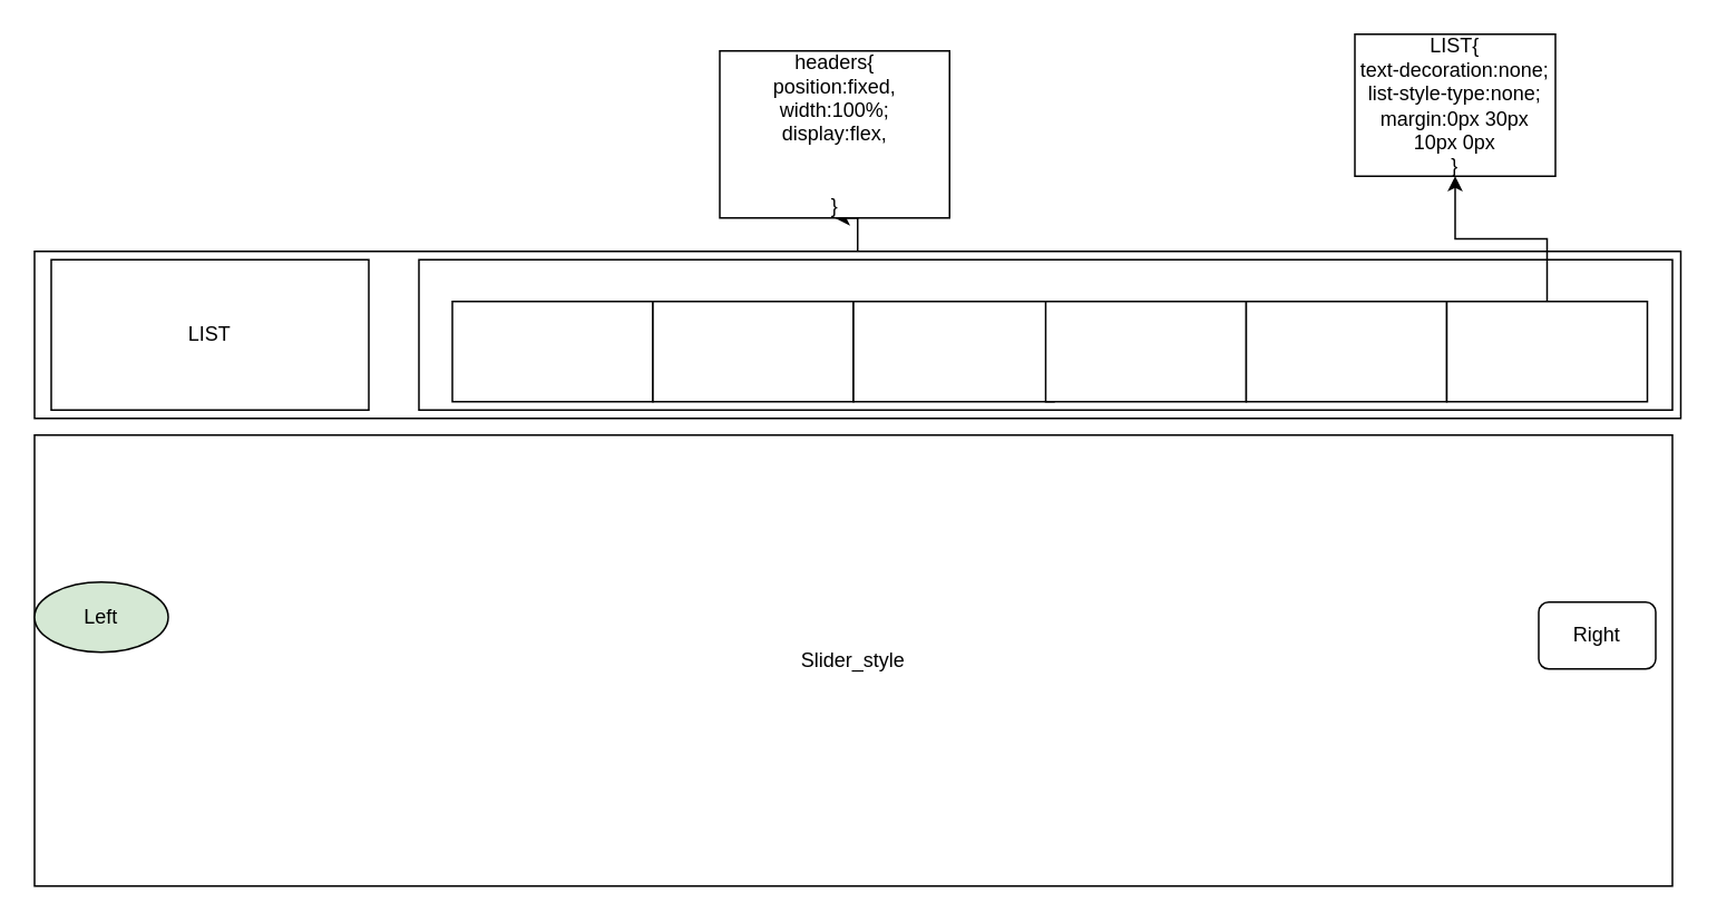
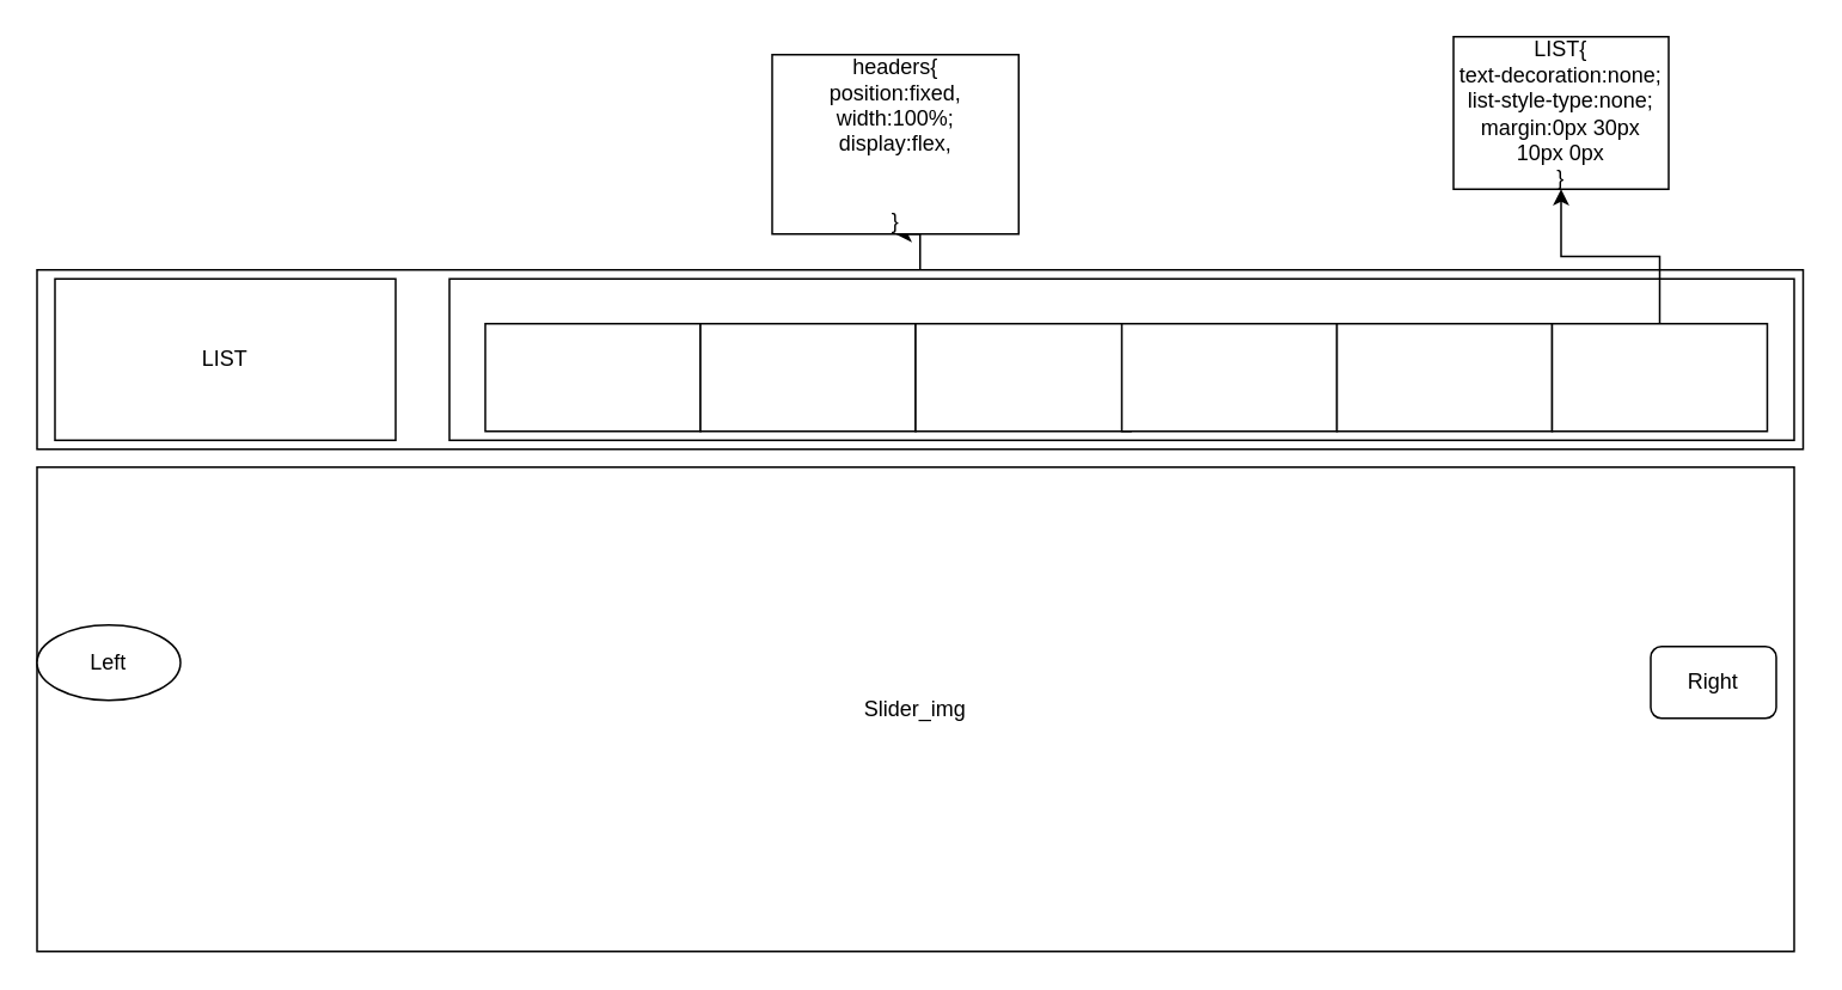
  <mxCell id="0" />
  <mxCell id="1" parent="0" />
  <mxCell id="2" value="" style="edgeStyle=orthogonalEdgeStyle;rounded=0;orthogonalLoop=1;jettySize=auto;html=1;" edge="1" parent="1" source="3" target="5"><mxGeometry relative="1" as="geometry" /></mxCell>
  <mxCell id="3" value="" style="rounded=0;whiteSpace=wrap;html=1;" vertex="1" parent="1"><mxGeometry x="20" y="150" width="985" height="100" as="geometry" /></mxCell>
  <mxCell id="4" value="LIST" style="rounded=0;whiteSpace=wrap;html=1;" vertex="1" parent="1"><mxGeometry x="30" y="155" width="190" height="90" as="geometry" /></mxCell>
  <mxCell id="5" value="headers{&lt;br&gt;position:fixed,&lt;br&gt;width:100%;&lt;br&gt;display:flex,&lt;br&gt;&lt;br&gt;&lt;br&gt;}" style="whiteSpace=wrap;html=1;rounded=0;" vertex="1" parent="1"><mxGeometry x="430" y="30" width="137.5" height="100" as="geometry" /></mxCell>
  <mxCell id="6" value="" style="rounded=0;whiteSpace=wrap;html=1;" vertex="1" parent="1"><mxGeometry x="250" y="155" width="750" height="90" as="geometry" /></mxCell>
  <mxCell id="7" value="" style="rounded=0;whiteSpace=wrap;html=1;" vertex="1" parent="1"><mxGeometry x="270" y="180" width="120" height="60" as="geometry" /></mxCell>
  <mxCell id="8" value="" style="rounded=0;whiteSpace=wrap;html=1;" vertex="1" parent="1"><mxGeometry x="390" y="180" width="120" height="60" as="geometry" /></mxCell>
  <mxCell id="9" value="" style="rounded=0;whiteSpace=wrap;html=1;" vertex="1" parent="1"><mxGeometry x="510" y="180" width="120" height="60" as="geometry" /></mxCell>
  <mxCell id="10" value="" style="rounded=0;whiteSpace=wrap;html=1;" vertex="1" parent="1"><mxGeometry x="625" y="180" width="120" height="60" as="geometry" /></mxCell>
  <mxCell id="11" value="" style="rounded=0;whiteSpace=wrap;html=1;" vertex="1" parent="1"><mxGeometry x="745" y="180" width="120" height="60" as="geometry" /></mxCell>
  <mxCell id="12" value="" style="edgeStyle=orthogonalEdgeStyle;rounded=0;orthogonalLoop=1;jettySize=auto;html=1;" edge="1" parent="1" source="13" target="14"><mxGeometry relative="1" as="geometry" /></mxCell>
  <mxCell id="13" value="" style="rounded=0;whiteSpace=wrap;html=1;" vertex="1" parent="1"><mxGeometry x="865" y="180" width="120" height="60" as="geometry" /></mxCell>
  <mxCell id="14" value="LIST{&lt;br&gt;text-decoration:none;&lt;br&gt;list-style-type:none;&lt;br&gt;margin:0px 30px 10px 0px&lt;br&gt;}" style="rounded=0;whiteSpace=wrap;html=1;" vertex="1" parent="1"><mxGeometry x="810" y="20" width="120" height="85" as="geometry" /></mxCell>
- <mxCell id="15" value="Slider_style" style="rounded=0;whiteSpace=wrap;html=1;" vertex="1" parent="1"><mxGeometry x="20" y="260" width="980" height="270" as="geometry" /></mxCell>
+ <mxCell id="15" value="Slider_img" style="rounded=0;whiteSpace=wrap;html=1;" vertex="1" parent="1"><mxGeometry x="20" y="260" width="980" height="270" as="geometry" /></mxCell>
  <mxCell id="16" value="Right" style="whiteSpace=wrap;html=1;rounded=1;" vertex="1" parent="1"><mxGeometry x="920" y="360" width="70" height="40" as="geometry" /></mxCell>
- <mxCell id="17" value="Left" style="ellipse;whiteSpace=wrap;html=1;fillColor=#d5e8d4;" vertex="1" parent="1"><mxGeometry x="20" y="348" width="80" height="42" as="geometry" /></mxCell>
+ <mxCell id="17" value="Left" style="ellipse;whiteSpace=wrap;html=1;" vertex="1" parent="1"><mxGeometry x="20" y="348" width="80" height="42" as="geometry" /></mxCell>
